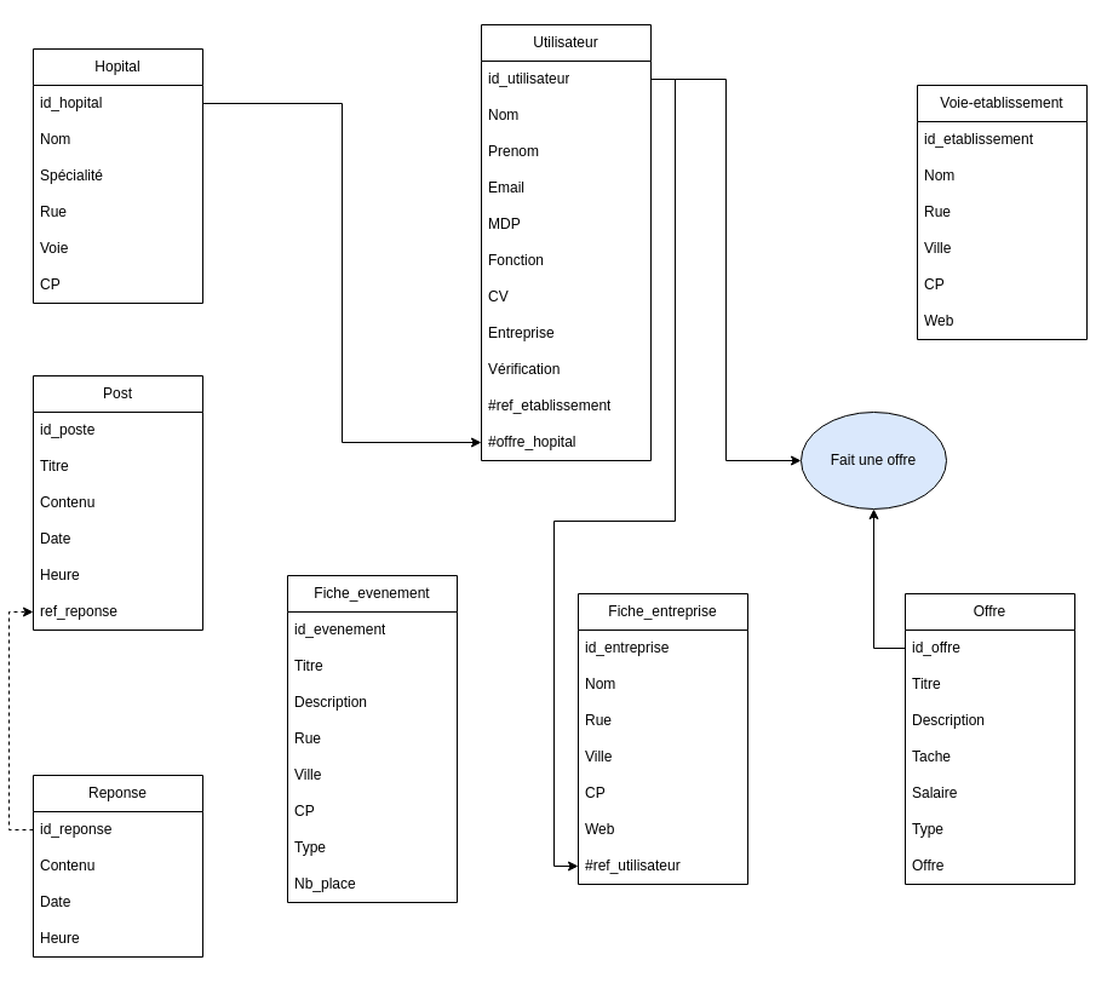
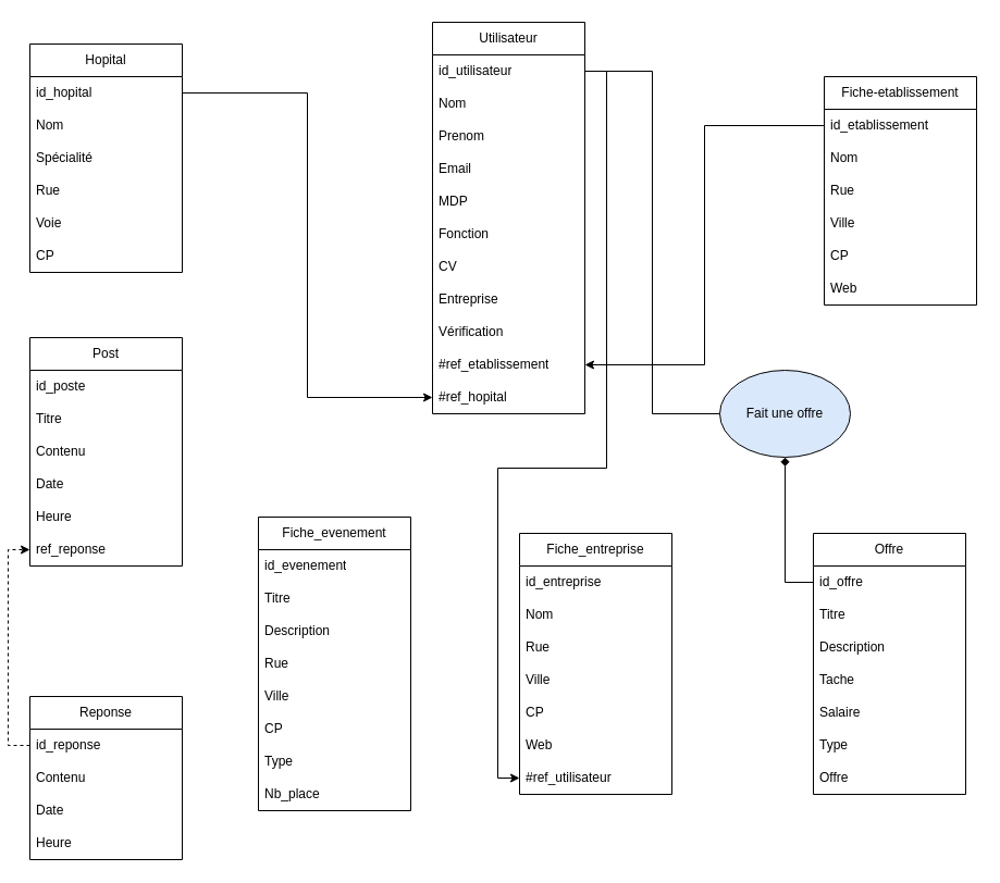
  <mxCell id="0" />
  <mxCell id="1" parent="0" />
  <mxCell id="2" value="Utilisateur" style="swimlane;fontStyle=0;childLayout=stackLayout;horizontal=1;startSize=30;horizontalStack=0;resizeParent=1;resizeParentMax=0;resizeLast=0;collapsible=1;marginBottom=0;whiteSpace=wrap;html=1;" vertex="1" parent="1"><mxGeometry x="390" y="20" width="140" height="360" as="geometry" /></mxCell>
  <mxCell id="3" value="id_utilisateur" style="text;strokeColor=none;fillColor=none;align=left;verticalAlign=middle;spacingLeft=4;spacingRight=4;overflow=hidden;points=[[0,0.5],[1,0.5]];portConstraint=eastwest;rotatable=0;whiteSpace=wrap;html=1;" vertex="1" parent="2"><mxGeometry y="30" width="140" height="30" as="geometry" /></mxCell>
  <mxCell id="4" value="Nom" style="text;strokeColor=none;fillColor=none;align=left;verticalAlign=middle;spacingLeft=4;spacingRight=4;overflow=hidden;points=[[0,0.5],[1,0.5]];portConstraint=eastwest;rotatable=0;whiteSpace=wrap;html=1;" vertex="1" parent="2"><mxGeometry y="60" width="140" height="30" as="geometry" /></mxCell>
  <mxCell id="5" value="Prenom" style="text;strokeColor=none;fillColor=none;align=left;verticalAlign=middle;spacingLeft=4;spacingRight=4;overflow=hidden;points=[[0,0.5],[1,0.5]];portConstraint=eastwest;rotatable=0;whiteSpace=wrap;html=1;" vertex="1" parent="2"><mxGeometry y="90" width="140" height="30" as="geometry" /></mxCell>
  <mxCell id="6" value="Email" style="text;strokeColor=none;fillColor=none;align=left;verticalAlign=middle;spacingLeft=4;spacingRight=4;overflow=hidden;points=[[0,0.5],[1,0.5]];portConstraint=eastwest;rotatable=0;whiteSpace=wrap;html=1;" vertex="1" parent="2"><mxGeometry y="120" width="140" height="30" as="geometry" /></mxCell>
  <mxCell id="7" value="MDP" style="text;strokeColor=none;fillColor=none;align=left;verticalAlign=middle;spacingLeft=4;spacingRight=4;overflow=hidden;points=[[0,0.5],[1,0.5]];portConstraint=eastwest;rotatable=0;whiteSpace=wrap;html=1;" vertex="1" parent="2"><mxGeometry y="150" width="140" height="30" as="geometry" /></mxCell>
  <mxCell id="8" value="Fonction" style="text;strokeColor=none;fillColor=none;align=left;verticalAlign=middle;spacingLeft=4;spacingRight=4;overflow=hidden;points=[[0,0.5],[1,0.5]];portConstraint=eastwest;rotatable=0;whiteSpace=wrap;html=1;" vertex="1" parent="2"><mxGeometry y="180" width="140" height="30" as="geometry" /></mxCell>
  <mxCell id="9" value="CV" style="text;strokeColor=none;fillColor=none;align=left;verticalAlign=middle;spacingLeft=4;spacingRight=4;overflow=hidden;points=[[0,0.5],[1,0.5]];portConstraint=eastwest;rotatable=0;whiteSpace=wrap;html=1;" vertex="1" parent="2"><mxGeometry y="210" width="140" height="30" as="geometry" /></mxCell>
  <mxCell id="10" value="Entreprise" style="text;strokeColor=none;fillColor=none;align=left;verticalAlign=middle;spacingLeft=4;spacingRight=4;overflow=hidden;points=[[0,0.5],[1,0.5]];portConstraint=eastwest;rotatable=0;whiteSpace=wrap;html=1;" vertex="1" parent="2"><mxGeometry y="240" width="140" height="30" as="geometry" /></mxCell>
  <mxCell id="11" value="Vérification" style="text;strokeColor=none;fillColor=none;align=left;verticalAlign=middle;spacingLeft=4;spacingRight=4;overflow=hidden;points=[[0,0.5],[1,0.5]];portConstraint=eastwest;rotatable=0;whiteSpace=wrap;html=1;" vertex="1" parent="2"><mxGeometry y="270" width="140" height="30" as="geometry" /></mxCell>
  <mxCell id="12" value="#ref_etablissement" style="text;strokeColor=none;fillColor=none;align=left;verticalAlign=middle;spacingLeft=4;spacingRight=4;overflow=hidden;points=[[0,0.5],[1,0.5]];portConstraint=eastwest;rotatable=0;whiteSpace=wrap;html=1;strokeWidth=1;perimeterSpacing=0;" vertex="1" parent="2"><mxGeometry y="300" width="140" height="30" as="geometry" /></mxCell>
- <mxCell id="13" value="#offre_hopital" style="text;strokeColor=none;fillColor=none;align=left;verticalAlign=middle;spacingLeft=4;spacingRight=4;overflow=hidden;points=[[0,0.5],[1,0.5]];portConstraint=eastwest;rotatable=0;whiteSpace=wrap;html=1;" vertex="1" parent="2"><mxGeometry y="330" width="140" height="30" as="geometry" /></mxCell>
+ <mxCell id="13" value="#ref_hopital" style="text;strokeColor=none;fillColor=none;align=left;verticalAlign=middle;spacingLeft=4;spacingRight=4;overflow=hidden;points=[[0,0.5],[1,0.5]];portConstraint=eastwest;rotatable=0;whiteSpace=wrap;html=1;" vertex="1" parent="2"><mxGeometry y="330" width="140" height="30" as="geometry" /></mxCell>
  <mxCell id="14" value="Hopital" style="swimlane;fontStyle=0;childLayout=stackLayout;horizontal=1;startSize=30;horizontalStack=0;resizeParent=1;resizeParentMax=0;resizeLast=0;collapsible=1;marginBottom=0;whiteSpace=wrap;html=1;" vertex="1" parent="1"><mxGeometry x="20" y="40" width="140" height="210" as="geometry" /></mxCell>
  <mxCell id="15" value="id_hopital" style="text;strokeColor=none;fillColor=none;align=left;verticalAlign=middle;spacingLeft=4;spacingRight=4;overflow=hidden;points=[[0,0.5],[1,0.5]];portConstraint=eastwest;rotatable=0;whiteSpace=wrap;html=1;" vertex="1" parent="14"><mxGeometry y="30" width="140" height="30" as="geometry" /></mxCell>
  <mxCell id="16" value="Nom" style="text;strokeColor=none;fillColor=none;align=left;verticalAlign=middle;spacingLeft=4;spacingRight=4;overflow=hidden;points=[[0,0.5],[1,0.5]];portConstraint=eastwest;rotatable=0;whiteSpace=wrap;html=1;" vertex="1" parent="14"><mxGeometry y="60" width="140" height="30" as="geometry" /></mxCell>
  <mxCell id="17" value="Spécialité" style="text;strokeColor=none;fillColor=none;align=left;verticalAlign=middle;spacingLeft=4;spacingRight=4;overflow=hidden;points=[[0,0.5],[1,0.5]];portConstraint=eastwest;rotatable=0;whiteSpace=wrap;html=1;strokeWidth=1;perimeterSpacing=0;" vertex="1" parent="14"><mxGeometry y="90" width="140" height="30" as="geometry" /></mxCell>
  <mxCell id="18" value="Rue" style="text;strokeColor=none;fillColor=none;align=left;verticalAlign=middle;spacingLeft=4;spacingRight=4;overflow=hidden;points=[[0,0.5],[1,0.5]];portConstraint=eastwest;rotatable=0;whiteSpace=wrap;html=1;" vertex="1" parent="14"><mxGeometry y="120" width="140" height="30" as="geometry" /></mxCell>
  <mxCell id="19" value="Voie" style="text;strokeColor=none;fillColor=none;align=left;verticalAlign=middle;spacingLeft=4;spacingRight=4;overflow=hidden;points=[[0,0.5],[1,0.5]];portConstraint=eastwest;rotatable=0;whiteSpace=wrap;html=1;" vertex="1" parent="14"><mxGeometry y="150" width="140" height="30" as="geometry" /></mxCell>
  <mxCell id="20" value="CP" style="text;strokeColor=none;fillColor=none;align=left;verticalAlign=middle;spacingLeft=4;spacingRight=4;overflow=hidden;points=[[0,0.5],[1,0.5]];portConstraint=eastwest;rotatable=0;whiteSpace=wrap;html=1;" vertex="1" parent="14"><mxGeometry y="180" width="140" height="30" as="geometry" /></mxCell>
  <mxCell id="21" value="Fiche_entreprise" style="swimlane;fontStyle=0;childLayout=stackLayout;horizontal=1;startSize=30;horizontalStack=0;resizeParent=1;resizeParentMax=0;resizeLast=0;collapsible=1;marginBottom=0;whiteSpace=wrap;html=1;" vertex="1" parent="1"><mxGeometry x="470" y="490" width="140" height="240" as="geometry" /></mxCell>
  <mxCell id="22" value="id_entreprise" style="text;strokeColor=none;fillColor=none;align=left;verticalAlign=middle;spacingLeft=4;spacingRight=4;overflow=hidden;points=[[0,0.5],[1,0.5]];portConstraint=eastwest;rotatable=0;whiteSpace=wrap;html=1;" vertex="1" parent="21"><mxGeometry y="30" width="140" height="30" as="geometry" /></mxCell>
  <mxCell id="23" value="Nom" style="text;strokeColor=none;fillColor=none;align=left;verticalAlign=middle;spacingLeft=4;spacingRight=4;overflow=hidden;points=[[0,0.5],[1,0.5]];portConstraint=eastwest;rotatable=0;whiteSpace=wrap;html=1;" vertex="1" parent="21"><mxGeometry y="60" width="140" height="30" as="geometry" /></mxCell>
  <mxCell id="24" value="Rue" style="text;strokeColor=none;fillColor=none;align=left;verticalAlign=middle;spacingLeft=4;spacingRight=4;overflow=hidden;points=[[0,0.5],[1,0.5]];portConstraint=eastwest;rotatable=0;whiteSpace=wrap;html=1;" vertex="1" parent="21"><mxGeometry y="90" width="140" height="30" as="geometry" /></mxCell>
  <mxCell id="25" value="Ville" style="text;strokeColor=none;fillColor=none;align=left;verticalAlign=middle;spacingLeft=4;spacingRight=4;overflow=hidden;points=[[0,0.5],[1,0.5]];portConstraint=eastwest;rotatable=0;whiteSpace=wrap;html=1;" vertex="1" parent="21"><mxGeometry y="120" width="140" height="30" as="geometry" /></mxCell>
  <mxCell id="26" value="CP" style="text;strokeColor=none;fillColor=none;align=left;verticalAlign=middle;spacingLeft=4;spacingRight=4;overflow=hidden;points=[[0,0.5],[1,0.5]];portConstraint=eastwest;rotatable=0;whiteSpace=wrap;html=1;" vertex="1" parent="21"><mxGeometry y="150" width="140" height="30" as="geometry" /></mxCell>
  <mxCell id="27" value="Web" style="text;strokeColor=none;fillColor=none;align=left;verticalAlign=middle;spacingLeft=4;spacingRight=4;overflow=hidden;points=[[0,0.5],[1,0.5]];portConstraint=eastwest;rotatable=0;whiteSpace=wrap;html=1;" vertex="1" parent="21"><mxGeometry y="180" width="140" height="30" as="geometry" /></mxCell>
  <mxCell id="28" value="#ref_utilisateur" style="text;strokeColor=none;fillColor=none;align=left;verticalAlign=middle;spacingLeft=4;spacingRight=4;overflow=hidden;points=[[0,0.5],[1,0.5]];portConstraint=eastwest;rotatable=0;whiteSpace=wrap;html=1;" vertex="1" parent="21"><mxGeometry y="210" width="140" height="30" as="geometry" /></mxCell>
- <mxCell id="29" value="Voie-etablissement" style="swimlane;fontStyle=0;childLayout=stackLayout;horizontal=1;startSize=30;horizontalStack=0;resizeParent=1;resizeParentMax=0;resizeLast=0;collapsible=1;marginBottom=0;whiteSpace=wrap;html=1;" vertex="1" parent="1"><mxGeometry x="750" y="70" width="140" height="210" as="geometry" /></mxCell>
+ <mxCell id="29" value="Fiche-etablissement" style="swimlane;fontStyle=0;childLayout=stackLayout;horizontal=1;startSize=30;horizontalStack=0;resizeParent=1;resizeParentMax=0;resizeLast=0;collapsible=1;marginBottom=0;whiteSpace=wrap;html=1;" vertex="1" parent="1"><mxGeometry x="750" y="70" width="140" height="210" as="geometry" /></mxCell>
  <mxCell id="30" value="id_etablissement" style="text;strokeColor=none;fillColor=none;align=left;verticalAlign=middle;spacingLeft=4;spacingRight=4;overflow=hidden;points=[[0,0.5],[1,0.5]];portConstraint=eastwest;rotatable=0;whiteSpace=wrap;html=1;" vertex="1" parent="29"><mxGeometry y="30" width="140" height="30" as="geometry" /></mxCell>
  <mxCell id="31" value="Nom" style="text;strokeColor=none;fillColor=none;align=left;verticalAlign=middle;spacingLeft=4;spacingRight=4;overflow=hidden;points=[[0,0.5],[1,0.5]];portConstraint=eastwest;rotatable=0;whiteSpace=wrap;html=1;" vertex="1" parent="29"><mxGeometry y="60" width="140" height="30" as="geometry" /></mxCell>
  <mxCell id="32" value="Rue" style="text;strokeColor=none;fillColor=none;align=left;verticalAlign=middle;spacingLeft=4;spacingRight=4;overflow=hidden;points=[[0,0.5],[1,0.5]];portConstraint=eastwest;rotatable=0;whiteSpace=wrap;html=1;" vertex="1" parent="29"><mxGeometry y="90" width="140" height="30" as="geometry" /></mxCell>
  <mxCell id="33" value="Ville" style="text;strokeColor=none;fillColor=none;align=left;verticalAlign=middle;spacingLeft=4;spacingRight=4;overflow=hidden;points=[[0,0.5],[1,0.5]];portConstraint=eastwest;rotatable=0;whiteSpace=wrap;html=1;" vertex="1" parent="29"><mxGeometry y="120" width="140" height="30" as="geometry" /></mxCell>
  <mxCell id="34" value="CP" style="text;strokeColor=none;fillColor=none;align=left;verticalAlign=middle;spacingLeft=4;spacingRight=4;overflow=hidden;points=[[0,0.5],[1,0.5]];portConstraint=eastwest;rotatable=0;whiteSpace=wrap;html=1;" vertex="1" parent="29"><mxGeometry y="150" width="140" height="30" as="geometry" /></mxCell>
  <mxCell id="35" value="Web" style="text;strokeColor=none;fillColor=none;align=left;verticalAlign=middle;spacingLeft=4;spacingRight=4;overflow=hidden;points=[[0,0.5],[1,0.5]];portConstraint=eastwest;rotatable=0;whiteSpace=wrap;html=1;" vertex="1" parent="29"><mxGeometry y="180" width="140" height="30" as="geometry" /></mxCell>
  <mxCell id="36" value="Offre" style="swimlane;fontStyle=0;childLayout=stackLayout;horizontal=1;startSize=30;horizontalStack=0;resizeParent=1;resizeParentMax=0;resizeLast=0;collapsible=1;marginBottom=0;whiteSpace=wrap;html=1;" vertex="1" parent="1"><mxGeometry x="740" y="490" width="140" height="240" as="geometry" /></mxCell>
  <mxCell id="37" value="id_offre" style="text;strokeColor=none;fillColor=none;align=left;verticalAlign=middle;spacingLeft=4;spacingRight=4;overflow=hidden;points=[[0,0.5],[1,0.5]];portConstraint=eastwest;rotatable=0;whiteSpace=wrap;html=1;" vertex="1" parent="36"><mxGeometry y="30" width="140" height="30" as="geometry" /></mxCell>
  <mxCell id="38" value="Titre" style="text;strokeColor=none;fillColor=none;align=left;verticalAlign=middle;spacingLeft=4;spacingRight=4;overflow=hidden;points=[[0,0.5],[1,0.5]];portConstraint=eastwest;rotatable=0;whiteSpace=wrap;html=1;" vertex="1" parent="36"><mxGeometry y="60" width="140" height="30" as="geometry" /></mxCell>
  <mxCell id="39" value="Description" style="text;strokeColor=none;fillColor=none;align=left;verticalAlign=middle;spacingLeft=4;spacingRight=4;overflow=hidden;points=[[0,0.5],[1,0.5]];portConstraint=eastwest;rotatable=0;whiteSpace=wrap;html=1;strokeWidth=1;perimeterSpacing=0;" vertex="1" parent="36"><mxGeometry y="90" width="140" height="30" as="geometry" /></mxCell>
  <mxCell id="40" value="Tache&lt;span style=&quot;color: rgba(0, 0, 0, 0); font-family: monospace; font-size: 0px; text-wrap: nowrap;&quot;&gt;%3CmxGraphModel%3E%3Croot%3E%3CmxCell%20id%3D%220%22%2F%3E%3CmxCell%20id%3D%221%22%20parent%3D%220%22%2F%3E%3CmxCell%20id%3D%222%22%20value%3D%22Description%22%20style%3D%22text%3BstrokeColor%3Dnone%3BfillColor%3Dnone%3Balign%3Dleft%3BverticalAlign%3Dmiddle%3BspacingLeft%3D4%3BspacingRight%3D4%3Boverflow%3Dhidden%3Bpoints%3D%5B%5B0%2C0.5%5D%2C%5B1%2C0.5%5D%5D%3BportConstraint%3Deastwest%3Brotatable%3D0%3BwhiteSpace%3Dwrap%3Bhtml%3D1%3BstrokeWidth%3D1%3BperimeterSpacing%3D0%3B%22%20vertex%3D%221%22%20parent%3D%221%22%3E%3CmxGeometry%20x%3D%22160%22%20y%3D%22590%22%20width%3D%22140%22%20height%3D%2230%22%20as%3D%22geometry%22%2F%3E%3C%2FmxCell%3E%3C%2Froot%3E%3C%2FmxGraphModel%3E&lt;/span&gt;" style="text;strokeColor=none;fillColor=none;align=left;verticalAlign=middle;spacingLeft=4;spacingRight=4;overflow=hidden;points=[[0,0.5],[1,0.5]];portConstraint=eastwest;rotatable=0;whiteSpace=wrap;html=1;strokeWidth=1;perimeterSpacing=0;" vertex="1" parent="36"><mxGeometry y="120" width="140" height="30" as="geometry" /></mxCell>
  <mxCell id="41" value="Salaire" style="text;strokeColor=none;fillColor=none;align=left;verticalAlign=middle;spacingLeft=4;spacingRight=4;overflow=hidden;points=[[0,0.5],[1,0.5]];portConstraint=eastwest;rotatable=0;whiteSpace=wrap;html=1;strokeWidth=1;perimeterSpacing=0;" vertex="1" parent="36"><mxGeometry y="150" width="140" height="30" as="geometry" /></mxCell>
  <mxCell id="42" value="Type" style="text;strokeColor=none;fillColor=none;align=left;verticalAlign=middle;spacingLeft=4;spacingRight=4;overflow=hidden;points=[[0,0.5],[1,0.5]];portConstraint=eastwest;rotatable=0;whiteSpace=wrap;html=1;strokeWidth=1;perimeterSpacing=0;" vertex="1" parent="36"><mxGeometry y="180" width="140" height="30" as="geometry" /></mxCell>
  <mxCell id="43" value="Offre" style="text;strokeColor=none;fillColor=none;align=left;verticalAlign=middle;spacingLeft=4;spacingRight=4;overflow=hidden;points=[[0,0.5],[1,0.5]];portConstraint=eastwest;rotatable=0;whiteSpace=wrap;html=1;strokeWidth=1;perimeterSpacing=0;" vertex="1" parent="36"><mxGeometry y="210" width="140" height="30" as="geometry" /></mxCell>
  <mxCell id="44" value="Fiche_evenement" style="swimlane;fontStyle=0;childLayout=stackLayout;horizontal=1;startSize=30;horizontalStack=0;resizeParent=1;resizeParentMax=0;resizeLast=0;collapsible=1;marginBottom=0;whiteSpace=wrap;html=1;" vertex="1" parent="1"><mxGeometry x="230" y="475" width="140" height="270" as="geometry" /></mxCell>
  <mxCell id="45" value="id_evenement" style="text;strokeColor=none;fillColor=none;align=left;verticalAlign=middle;spacingLeft=4;spacingRight=4;overflow=hidden;points=[[0,0.5],[1,0.5]];portConstraint=eastwest;rotatable=0;whiteSpace=wrap;html=1;" vertex="1" parent="44"><mxGeometry y="30" width="140" height="30" as="geometry" /></mxCell>
  <mxCell id="46" value="Titre" style="text;strokeColor=none;fillColor=none;align=left;verticalAlign=middle;spacingLeft=4;spacingRight=4;overflow=hidden;points=[[0,0.5],[1,0.5]];portConstraint=eastwest;rotatable=0;whiteSpace=wrap;html=1;" vertex="1" parent="44"><mxGeometry y="60" width="140" height="30" as="geometry" /></mxCell>
  <mxCell id="47" value="Description" style="text;strokeColor=none;fillColor=none;align=left;verticalAlign=middle;spacingLeft=4;spacingRight=4;overflow=hidden;points=[[0,0.5],[1,0.5]];portConstraint=eastwest;rotatable=0;whiteSpace=wrap;html=1;strokeWidth=1;perimeterSpacing=0;" vertex="1" parent="44"><mxGeometry y="90" width="140" height="30" as="geometry" /></mxCell>
  <mxCell id="48" value="Rue" style="text;strokeColor=none;fillColor=none;align=left;verticalAlign=middle;spacingLeft=4;spacingRight=4;overflow=hidden;points=[[0,0.5],[1,0.5]];portConstraint=eastwest;rotatable=0;whiteSpace=wrap;html=1;" vertex="1" parent="44"><mxGeometry y="120" width="140" height="30" as="geometry" /></mxCell>
  <mxCell id="49" value="Ville" style="text;strokeColor=none;fillColor=none;align=left;verticalAlign=middle;spacingLeft=4;spacingRight=4;overflow=hidden;points=[[0,0.5],[1,0.5]];portConstraint=eastwest;rotatable=0;whiteSpace=wrap;html=1;" vertex="1" parent="44"><mxGeometry y="150" width="140" height="30" as="geometry" /></mxCell>
  <mxCell id="50" value="CP" style="text;strokeColor=none;fillColor=none;align=left;verticalAlign=middle;spacingLeft=4;spacingRight=4;overflow=hidden;points=[[0,0.5],[1,0.5]];portConstraint=eastwest;rotatable=0;whiteSpace=wrap;html=1;" vertex="1" parent="44"><mxGeometry y="180" width="140" height="30" as="geometry" /></mxCell>
  <mxCell id="51" value="Type" style="text;strokeColor=none;fillColor=none;align=left;verticalAlign=middle;spacingLeft=4;spacingRight=4;overflow=hidden;points=[[0,0.5],[1,0.5]];portConstraint=eastwest;rotatable=0;whiteSpace=wrap;html=1;" vertex="1" parent="44"><mxGeometry y="210" width="140" height="30" as="geometry" /></mxCell>
  <mxCell id="52" value="Nb_place" style="text;strokeColor=none;fillColor=none;align=left;verticalAlign=middle;spacingLeft=4;spacingRight=4;overflow=hidden;points=[[0,0.5],[1,0.5]];portConstraint=eastwest;rotatable=0;whiteSpace=wrap;html=1;" vertex="1" parent="44"><mxGeometry y="240" width="140" height="30" as="geometry" /></mxCell>
  <mxCell id="53" value="Post" style="swimlane;fontStyle=0;childLayout=stackLayout;horizontal=1;startSize=30;horizontalStack=0;resizeParent=1;resizeParentMax=0;resizeLast=0;collapsible=1;marginBottom=0;whiteSpace=wrap;html=1;" vertex="1" parent="1"><mxGeometry x="20" y="310" width="140" height="210" as="geometry" /></mxCell>
  <mxCell id="54" value="id_poste" style="text;strokeColor=none;fillColor=none;align=left;verticalAlign=middle;spacingLeft=4;spacingRight=4;overflow=hidden;points=[[0,0.5],[1,0.5]];portConstraint=eastwest;rotatable=0;whiteSpace=wrap;html=1;" vertex="1" parent="53"><mxGeometry y="30" width="140" height="30" as="geometry" /></mxCell>
  <mxCell id="55" value="Titre" style="text;strokeColor=none;fillColor=none;align=left;verticalAlign=middle;spacingLeft=4;spacingRight=4;overflow=hidden;points=[[0,0.5],[1,0.5]];portConstraint=eastwest;rotatable=0;whiteSpace=wrap;html=1;" vertex="1" parent="53"><mxGeometry y="60" width="140" height="30" as="geometry" /></mxCell>
  <mxCell id="56" value="Contenu" style="text;strokeColor=none;fillColor=none;align=left;verticalAlign=middle;spacingLeft=4;spacingRight=4;overflow=hidden;points=[[0,0.5],[1,0.5]];portConstraint=eastwest;rotatable=0;whiteSpace=wrap;html=1;" vertex="1" parent="53"><mxGeometry y="90" width="140" height="30" as="geometry" /></mxCell>
  <mxCell id="57" value="Date" style="text;strokeColor=none;fillColor=none;align=left;verticalAlign=middle;spacingLeft=4;spacingRight=4;overflow=hidden;points=[[0,0.5],[1,0.5]];portConstraint=eastwest;rotatable=0;whiteSpace=wrap;html=1;" vertex="1" parent="53"><mxGeometry y="120" width="140" height="30" as="geometry" /></mxCell>
  <mxCell id="58" value="Heure" style="text;strokeColor=none;fillColor=none;align=left;verticalAlign=middle;spacingLeft=4;spacingRight=4;overflow=hidden;points=[[0,0.5],[1,0.5]];portConstraint=eastwest;rotatable=0;whiteSpace=wrap;html=1;" vertex="1" parent="53"><mxGeometry y="150" width="140" height="30" as="geometry" /></mxCell>
  <mxCell id="59" value="ref_reponse" style="text;strokeColor=none;fillColor=none;align=left;verticalAlign=middle;spacingLeft=4;spacingRight=4;overflow=hidden;points=[[0,0.5],[1,0.5]];portConstraint=eastwest;rotatable=0;whiteSpace=wrap;html=1;" vertex="1" parent="53"><mxGeometry y="180" width="140" height="30" as="geometry" /></mxCell>
  <mxCell id="60" value="Reponse" style="swimlane;fontStyle=0;childLayout=stackLayout;horizontal=1;startSize=30;horizontalStack=0;resizeParent=1;resizeParentMax=0;resizeLast=0;collapsible=1;marginBottom=0;whiteSpace=wrap;html=1;" vertex="1" parent="1"><mxGeometry x="20" y="640" width="140" height="150" as="geometry" /></mxCell>
  <mxCell id="61" value="id_reponse" style="text;strokeColor=none;fillColor=none;align=left;verticalAlign=middle;spacingLeft=4;spacingRight=4;overflow=hidden;points=[[0,0.5],[1,0.5]];portConstraint=eastwest;rotatable=0;whiteSpace=wrap;html=1;" vertex="1" parent="60"><mxGeometry y="30" width="140" height="30" as="geometry" /></mxCell>
  <mxCell id="62" value="Contenu" style="text;strokeColor=none;fillColor=none;align=left;verticalAlign=middle;spacingLeft=4;spacingRight=4;overflow=hidden;points=[[0,0.5],[1,0.5]];portConstraint=eastwest;rotatable=0;whiteSpace=wrap;html=1;" vertex="1" parent="60"><mxGeometry y="60" width="140" height="30" as="geometry" /></mxCell>
  <mxCell id="63" value="Date" style="text;strokeColor=none;fillColor=none;align=left;verticalAlign=middle;spacingLeft=4;spacingRight=4;overflow=hidden;points=[[0,0.5],[1,0.5]];portConstraint=eastwest;rotatable=0;whiteSpace=wrap;html=1;" vertex="1" parent="60"><mxGeometry y="90" width="140" height="30" as="geometry" /></mxCell>
  <mxCell id="64" value="Heure" style="text;strokeColor=none;fillColor=none;align=left;verticalAlign=middle;spacingLeft=4;spacingRight=4;overflow=hidden;points=[[0,0.5],[1,0.5]];portConstraint=eastwest;rotatable=0;whiteSpace=wrap;html=1;" vertex="1" parent="60"><mxGeometry y="120" width="140" height="30" as="geometry" /></mxCell>
  <mxCell id="65" style="edgeStyle=orthogonalEdgeStyle;rounded=0;orthogonalLoop=1;jettySize=auto;html=1;exitX=0.5;exitY=1;exitDx=0;exitDy=0;" edge="1" parent="1"><mxGeometry relative="1" as="geometry"><mxPoint x="270" y="190" as="sourcePoint" /><mxPoint x="270" y="190" as="targetPoint" /></mxGeometry></mxCell>
  <mxCell id="66" style="edgeStyle=orthogonalEdgeStyle;rounded=0;orthogonalLoop=1;jettySize=auto;html=1;entryX=0;entryY=0.5;entryDx=0;entryDy=0;" edge="1" parent="1" source="3" target="28"><mxGeometry relative="1" as="geometry"><Array as="points"><mxPoint x="550" y="65" /><mxPoint x="550" y="430" /><mxPoint x="450" y="430" /><mxPoint x="450" y="715" /></Array></mxGeometry></mxCell>
  <mxCell id="67" value="Fait une offre" style="ellipse;whiteSpace=wrap;html=1;fillColor=#dae8fc;" vertex="1" parent="1"><mxGeometry x="654" y="340" width="120" height="80" as="geometry" /></mxCell>
- <mxCell id="68" style="edgeStyle=orthogonalEdgeStyle;rounded=0;orthogonalLoop=1;jettySize=auto;html=1;" edge="1" parent="1" source="37" target="67"><mxGeometry relative="1" as="geometry" /></mxCell>
- <mxCell id="69" style="edgeStyle=orthogonalEdgeStyle;rounded=0;orthogonalLoop=1;jettySize=auto;html=1;entryX=0;entryY=0.5;entryDx=0;entryDy=0;" edge="1" parent="1" source="3" target="67"><mxGeometry relative="1" as="geometry" /></mxCell>
+ <mxCell id="68" style="edgeStyle=orthogonalEdgeStyle;rounded=0;orthogonalLoop=1;jettySize=auto;html=1;endArrow=diamond;" edge="1" parent="1" source="37" target="67"><mxGeometry relative="1" as="geometry" /></mxCell>
+ <mxCell id="69" style="edgeStyle=orthogonalEdgeStyle;rounded=0;orthogonalLoop=1;jettySize=auto;html=1;entryX=0;entryY=0.5;entryDx=0;entryDy=0;endArrow=none;" edge="1" parent="1" source="3" target="67"><mxGeometry relative="1" as="geometry" /></mxCell>
  <mxCell id="70" style="edgeStyle=orthogonalEdgeStyle;rounded=0;orthogonalLoop=1;jettySize=auto;html=1;entryX=0;entryY=0.5;entryDx=0;entryDy=0;dashed=1;" edge="1" parent="1" source="61" target="59"><mxGeometry relative="1" as="geometry" /></mxCell>
+ <mxCell id="71" style="edgeStyle=orthogonalEdgeStyle;rounded=0;orthogonalLoop=1;jettySize=auto;html=1;exitX=0;exitY=0.5;exitDx=0;exitDy=0;entryX=1;entryY=0.5;entryDx=0;entryDy=0;" edge="1" parent="1" source="30" target="12"><mxGeometry relative="1" as="geometry" /></mxCell>
  <mxCell id="72" style="edgeStyle=orthogonalEdgeStyle;rounded=0;orthogonalLoop=1;jettySize=auto;html=1;exitX=1;exitY=0.5;exitDx=0;exitDy=0;entryX=0;entryY=0.5;entryDx=0;entryDy=0;" edge="1" parent="1" source="15" target="13"><mxGeometry relative="1" as="geometry" /></mxCell>
